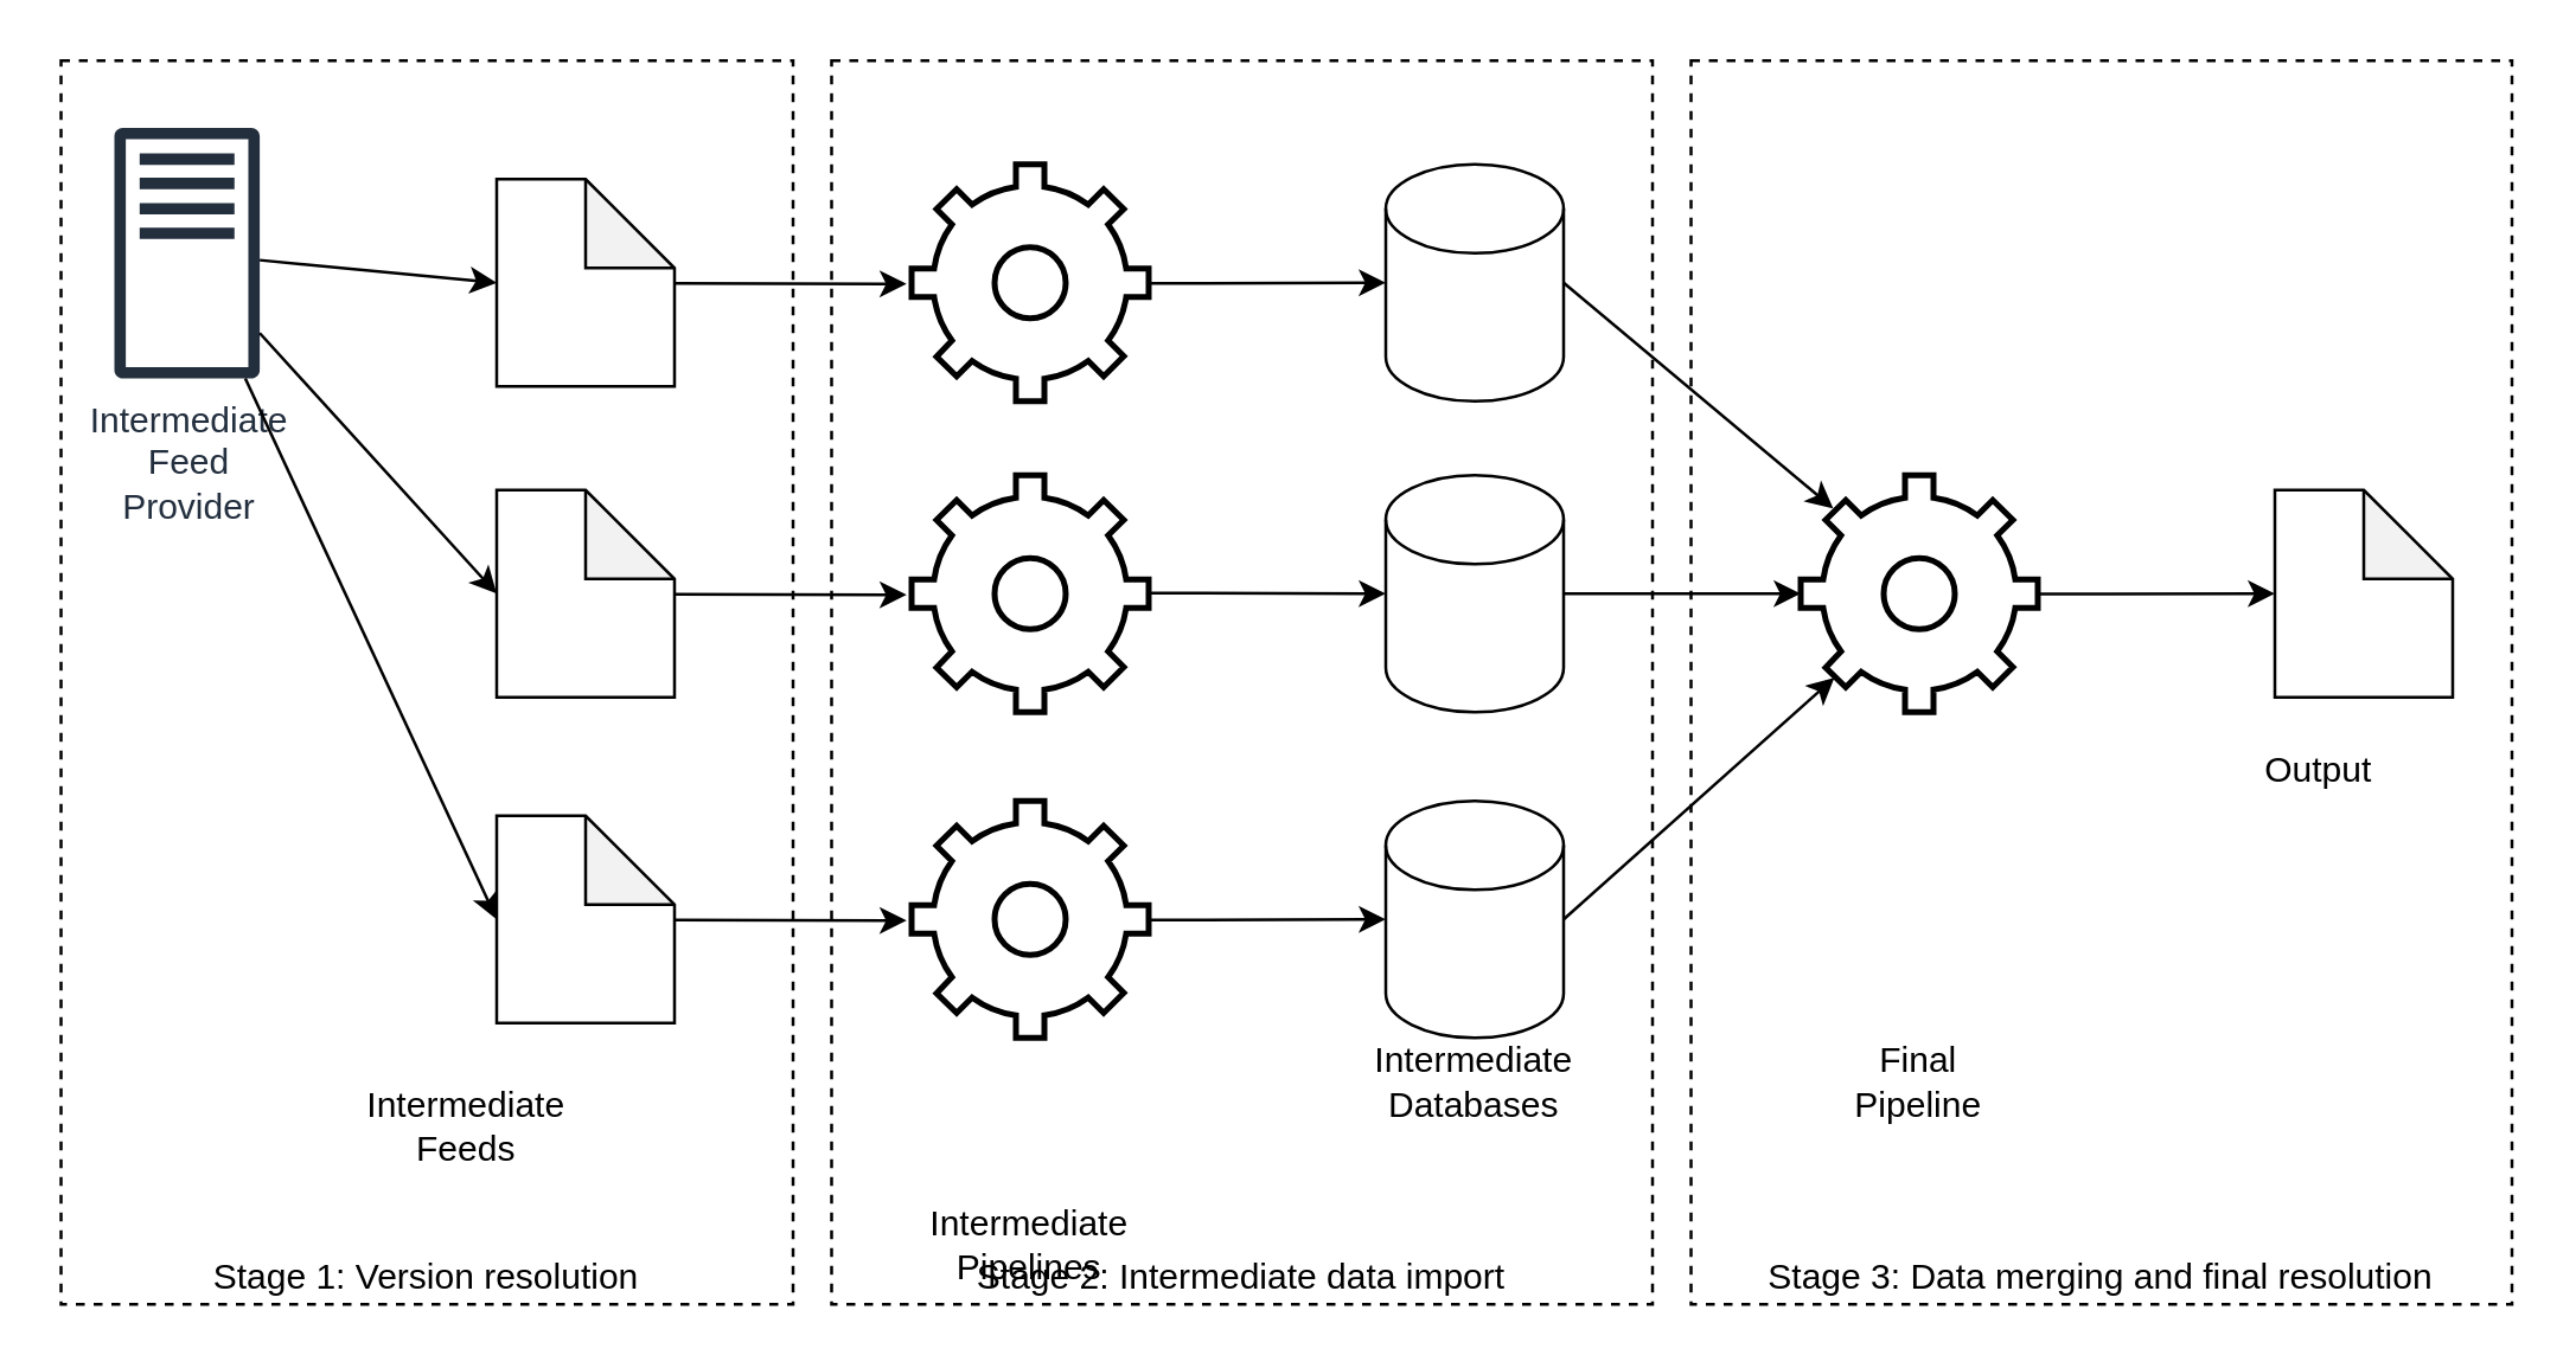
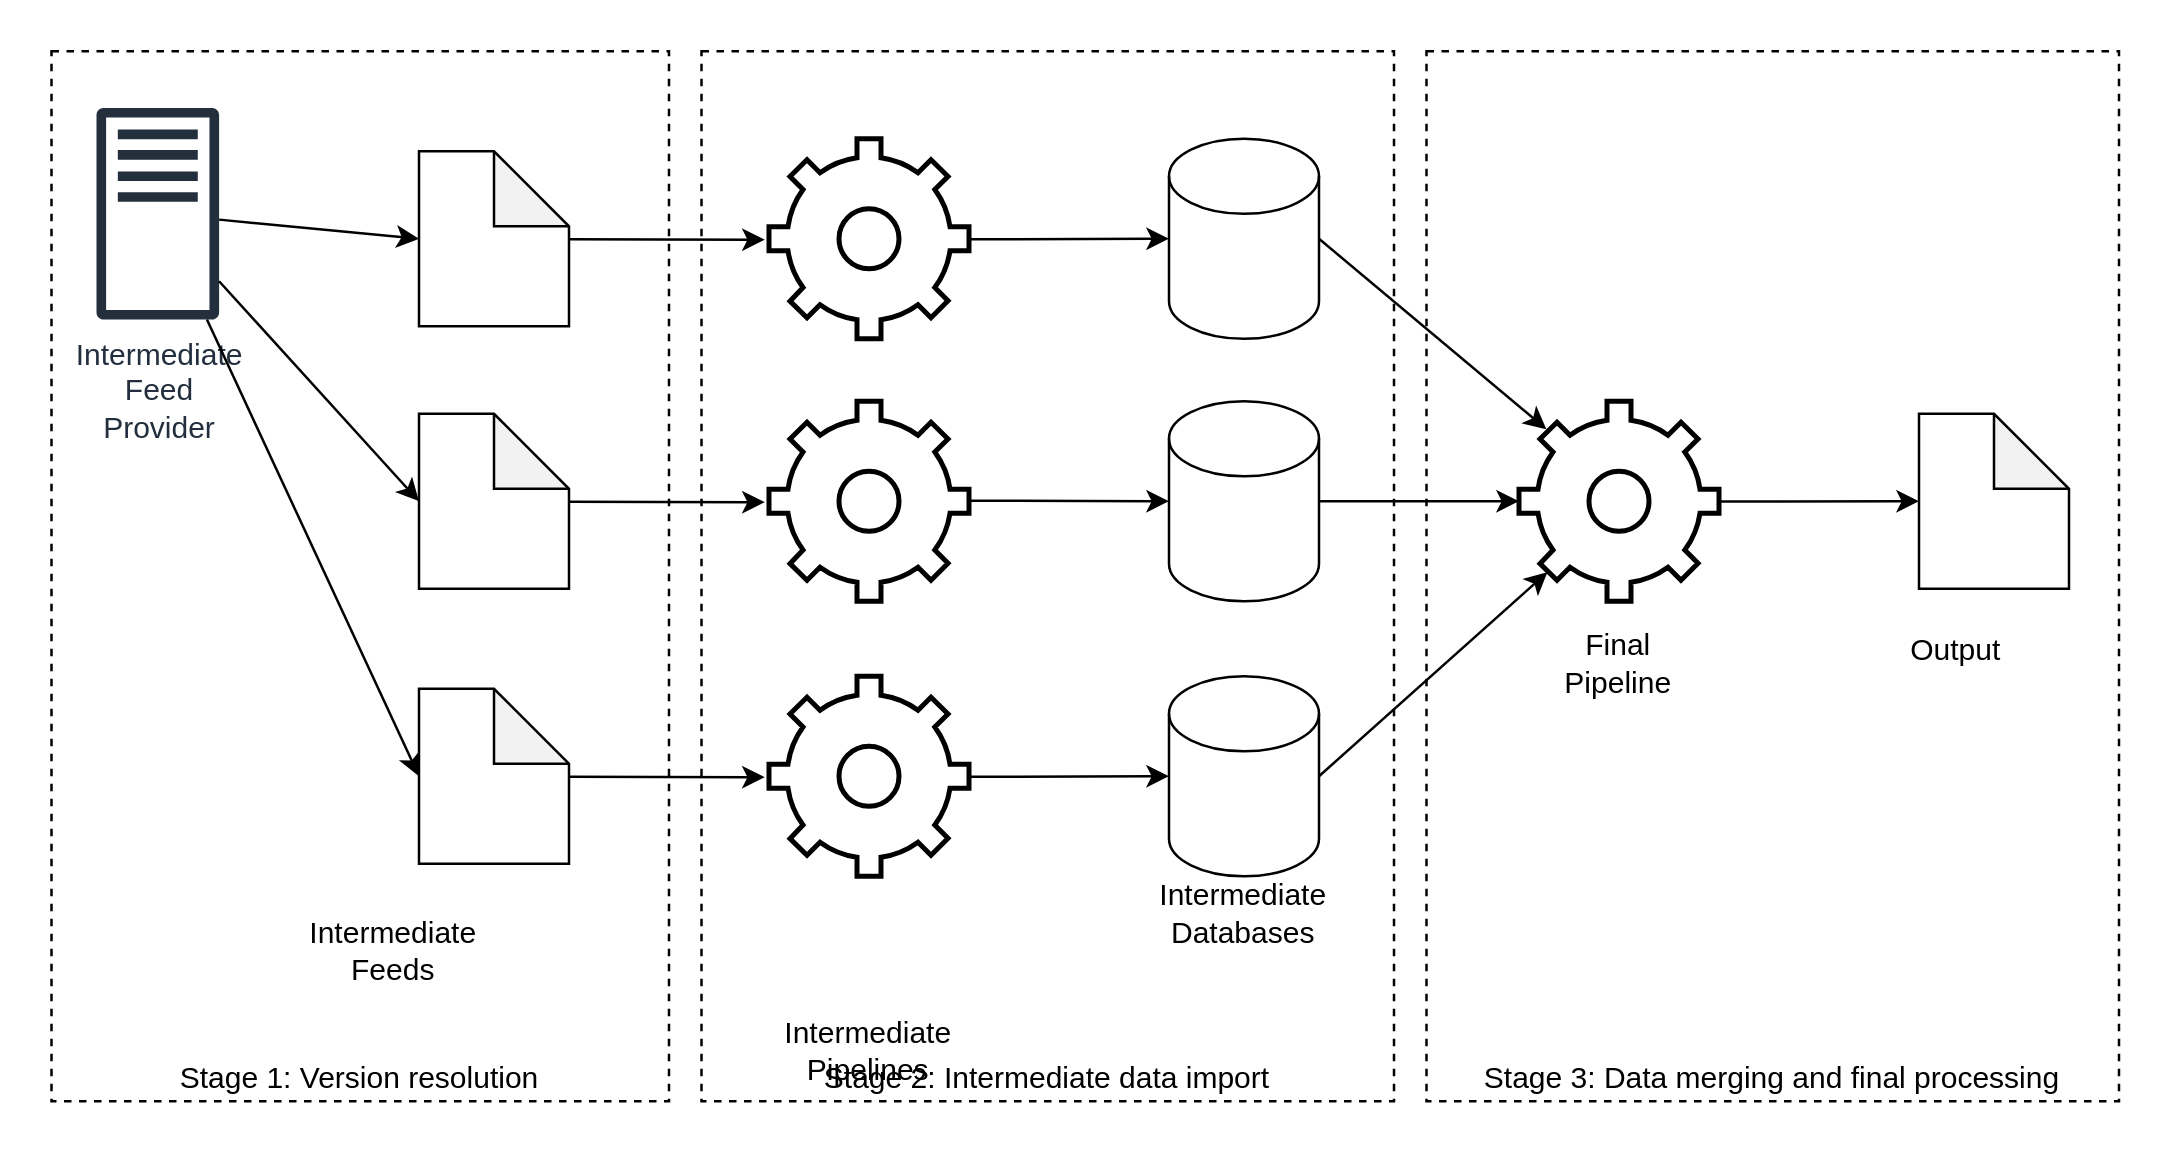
  <mxCell id="0" />
  <mxCell id="1" parent="0" />
- <mxCell id="2" value="Stage 3: Data merging and final resolution" style="rounded=0;whiteSpace=wrap;html=1;fillColor=none;dashed=1;verticalAlign=bottom;" parent="1" vertex="1"><mxGeometry x="570" width="277" height="420" as="geometry" y="20" /></mxCell>
+ <mxCell id="2" value="Stage 3: Data merging and final processing" style="rounded=0;whiteSpace=wrap;html=1;fillColor=none;dashed=1;verticalAlign=bottom;" parent="1" vertex="1"><mxGeometry x="570" width="277" height="420" as="geometry" y="20" /></mxCell>
  <mxCell id="3" value="Stage 2: Intermediate data import" style="rounded=0;whiteSpace=wrap;html=1;fillColor=none;dashed=1;verticalAlign=bottom;" parent="1" vertex="1"><mxGeometry x="280" width="277" height="420" as="geometry" y="20" /></mxCell>
  <mxCell id="4" value="Stage 1: Version resolution" style="rounded=0;whiteSpace=wrap;html=1;fillColor=none;dashed=1;verticalAlign=bottom;" parent="1" vertex="1"><mxGeometry x="20" width="247" height="420" as="geometry" y="20" /></mxCell>
  <mxCell id="5" value="" style="shape=note;whiteSpace=wrap;html=1;backgroundOutline=1;darkOpacity=0.05;" parent="1" vertex="1"><mxGeometry x="167" y="60" width="60" height="70" as="geometry" /></mxCell>
  <mxCell id="6" value="" style="html=1;verticalLabelPosition=bottom;align=center;labelBackgroundColor=#ffffff;verticalAlign=top;strokeWidth=2;strokeColor=#000000;shadow=0;dashed=0;shape=mxgraph.ios7.icons.settings;" parent="1" vertex="1"><mxGeometry x="307" y="55" width="80" height="80" as="geometry" /></mxCell>
  <mxCell id="7" value="" style="endArrow=classic;html=1;rounded=0;exitX=1.004;exitY=0.503;exitDx=0;exitDy=0;exitPerimeter=0;entryX=-0.021;entryY=0.505;entryDx=0;entryDy=0;entryPerimeter=0;" parent="1" source="5" target="6" edge="1"><mxGeometry width="50" height="50" relative="1" as="geometry"><mxPoint x="217" y="200" as="sourcePoint" /><mxPoint x="267" y="150" as="targetPoint" /></mxGeometry></mxCell>
  <mxCell id="8" value="" style="shape=note;whiteSpace=wrap;html=1;backgroundOutline=1;darkOpacity=0.05;" parent="1" vertex="1"><mxGeometry x="167" y="165" width="60" height="70" as="geometry" /></mxCell>
  <mxCell id="9" value="" style="html=1;verticalLabelPosition=bottom;align=center;labelBackgroundColor=#ffffff;verticalAlign=top;strokeWidth=2;strokeColor=#000000;shadow=0;dashed=0;shape=mxgraph.ios7.icons.settings;" parent="1" vertex="1"><mxGeometry x="307" y="160" width="80" height="80" as="geometry" /></mxCell>
  <mxCell id="10" value="" style="endArrow=classic;html=1;rounded=0;exitX=1.004;exitY=0.503;exitDx=0;exitDy=0;exitPerimeter=0;entryX=-0.021;entryY=0.505;entryDx=0;entryDy=0;entryPerimeter=0;" parent="1" source="8" target="9" edge="1"><mxGeometry width="50" height="50" relative="1" as="geometry"><mxPoint x="217" y="305" as="sourcePoint" /><mxPoint x="267" y="255" as="targetPoint" /></mxGeometry></mxCell>
  <mxCell id="11" value="" style="shape=note;whiteSpace=wrap;html=1;backgroundOutline=1;darkOpacity=0.05;" parent="1" vertex="1"><mxGeometry x="167" y="275" width="60" height="70" as="geometry" /></mxCell>
  <mxCell id="12" value="" style="html=1;verticalLabelPosition=bottom;align=center;labelBackgroundColor=#ffffff;verticalAlign=top;strokeWidth=2;strokeColor=#000000;shadow=0;dashed=0;shape=mxgraph.ios7.icons.settings;" parent="1" vertex="1"><mxGeometry x="307" y="270" width="80" height="80" as="geometry" /></mxCell>
  <mxCell id="13" value="" style="endArrow=classic;html=1;rounded=0;exitX=1.004;exitY=0.503;exitDx=0;exitDy=0;exitPerimeter=0;entryX=-0.021;entryY=0.505;entryDx=0;entryDy=0;entryPerimeter=0;" parent="1" source="11" target="12" edge="1"><mxGeometry width="50" height="50" relative="1" as="geometry"><mxPoint x="217" y="415" as="sourcePoint" /><mxPoint x="267" y="365" as="targetPoint" /></mxGeometry></mxCell>
  <mxCell id="14" value="" style="shape=cylinder3;whiteSpace=wrap;html=1;boundedLbl=1;backgroundOutline=1;size=15;" parent="1" vertex="1"><mxGeometry x="467" y="55" width="60" height="80" as="geometry" /></mxCell>
  <mxCell id="15" value="" style="endArrow=classic;html=1;rounded=0;entryX=0;entryY=0.5;entryDx=0;entryDy=0;entryPerimeter=0;exitX=1.002;exitY=0.503;exitDx=0;exitDy=0;exitPerimeter=0;" parent="1" source="6" target="14" edge="1"><mxGeometry width="50" height="50" relative="1" as="geometry"><mxPoint x="417" y="120" as="sourcePoint" /><mxPoint x="315" y="105" as="targetPoint" /></mxGeometry></mxCell>
  <mxCell id="16" value="" style="shape=cylinder3;whiteSpace=wrap;html=1;boundedLbl=1;backgroundOutline=1;size=15;" parent="1" vertex="1"><mxGeometry x="467" y="160" width="60" height="80" as="geometry" /></mxCell>
  <mxCell id="17" value="" style="endArrow=classic;html=1;rounded=0;entryX=0;entryY=0.5;entryDx=0;entryDy=0;entryPerimeter=0;exitX=0.999;exitY=0.497;exitDx=0;exitDy=0;exitPerimeter=0;" parent="1" source="9" target="16" edge="1"><mxGeometry width="50" height="50" relative="1" as="geometry"><mxPoint x="397" y="200" as="sourcePoint" /><mxPoint x="315" y="210" as="targetPoint" /></mxGeometry></mxCell>
  <mxCell id="18" value="" style="shape=cylinder3;whiteSpace=wrap;html=1;boundedLbl=1;backgroundOutline=1;size=15;" parent="1" vertex="1"><mxGeometry x="467" y="270" width="60" height="80" as="geometry" /></mxCell>
  <mxCell id="19" value="" style="endArrow=classic;html=1;rounded=0;entryX=0;entryY=0.5;entryDx=0;entryDy=0;entryPerimeter=0;exitX=1.005;exitY=0.503;exitDx=0;exitDy=0;exitPerimeter=0;" parent="1" source="12" target="18" edge="1"><mxGeometry width="50" height="50" relative="1" as="geometry"><mxPoint x="397" y="310" as="sourcePoint" /><mxPoint x="315" y="320" as="targetPoint" /></mxGeometry></mxCell>
  <mxCell id="20" value="" style="html=1;verticalLabelPosition=bottom;align=center;labelBackgroundColor=#ffffff;verticalAlign=top;strokeWidth=2;strokeColor=#000000;shadow=0;dashed=0;shape=mxgraph.ios7.icons.settings;" parent="1" vertex="1"><mxGeometry x="607" y="160" width="80" height="80" as="geometry" /></mxCell>
  <mxCell id="21" value="" style="shape=note;whiteSpace=wrap;html=1;backgroundOutline=1;darkOpacity=0.05;" parent="1" vertex="1"><mxGeometry x="767" y="165" width="60" height="70" as="geometry" /></mxCell>
  <mxCell id="22" value="" style="endArrow=classic;html=1;rounded=0;entryX=0;entryY=0.5;entryDx=0;entryDy=0;entryPerimeter=0;exitX=0.994;exitY=0.501;exitDx=0;exitDy=0;exitPerimeter=0;" parent="1" source="20" target="21" edge="1"><mxGeometry width="50" height="50" relative="1" as="geometry"><mxPoint x="397" y="210" as="sourcePoint" /><mxPoint x="477" y="210" as="targetPoint" /></mxGeometry></mxCell>
  <mxCell id="23" value="" style="endArrow=classic;html=1;rounded=0;entryX=0.137;entryY=0.14;entryDx=0;entryDy=0;entryPerimeter=0;exitX=1;exitY=0.5;exitDx=0;exitDy=0;exitPerimeter=0;" parent="1" source="14" target="20" edge="1"><mxGeometry width="50" height="50" relative="1" as="geometry"><mxPoint x="697" y="210" as="sourcePoint" /><mxPoint x="777" y="210" as="targetPoint" /></mxGeometry></mxCell>
  <mxCell id="24" value="" style="endArrow=classic;html=1;rounded=0;entryX=0.142;entryY=0.855;entryDx=0;entryDy=0;entryPerimeter=0;exitX=1;exitY=0.5;exitDx=0;exitDy=0;exitPerimeter=0;" parent="1" source="18" target="20" edge="1"><mxGeometry width="50" height="50" relative="1" as="geometry"><mxPoint x="707" y="220" as="sourcePoint" /><mxPoint x="787" y="220" as="targetPoint" /></mxGeometry></mxCell>
  <mxCell id="25" value="" style="endArrow=classic;html=1;rounded=0;exitX=1;exitY=0.5;exitDx=0;exitDy=0;exitPerimeter=0;" parent="1" source="16" target="20" edge="1"><mxGeometry width="50" height="50" relative="1" as="geometry"><mxPoint x="717" y="230" as="sourcePoint" /><mxPoint x="797" y="230" as="targetPoint" /></mxGeometry></mxCell>
  <mxCell id="26" value="Intermediate&lt;br&gt;Feed&lt;br&gt;Provider" style="sketch=0;outlineConnect=0;fontColor=#232F3E;gradientColor=none;fillColor=#232F3D;strokeColor=none;dashed=0;verticalLabelPosition=bottom;verticalAlign=top;align=center;html=1;fontSize=12;fontStyle=0;aspect=fixed;pointerEvents=1;shape=mxgraph.aws4.traditional_server;strokeWidth=1;" parent="1" vertex="1"><mxGeometry x="38" y="42.5" width="49.04" height="85" as="geometry" /></mxCell>
  <mxCell id="27" value="" style="endArrow=classic;html=1;rounded=0;entryX=0;entryY=0.5;entryDx=0;entryDy=0;entryPerimeter=0;" parent="1" source="26" target="5" edge="1"><mxGeometry width="50" height="50" relative="1" as="geometry"><mxPoint x="107" y="170" as="sourcePoint" /><mxPoint x="315" y="210" as="targetPoint" /></mxGeometry></mxCell>
  <mxCell id="28" value="" style="endArrow=classic;html=1;rounded=0;entryX=0;entryY=0.5;entryDx=0;entryDy=0;entryPerimeter=0;" parent="1" source="26" target="8" edge="1"><mxGeometry width="50" height="50" relative="1" as="geometry"><mxPoint x="117" y="200" as="sourcePoint" /><mxPoint x="325" y="220" as="targetPoint" /></mxGeometry></mxCell>
  <mxCell id="29" value="" style="endArrow=classic;html=1;rounded=0;entryX=0;entryY=0.5;entryDx=0;entryDy=0;entryPerimeter=0;" parent="1" source="26" target="11" edge="1"><mxGeometry width="50" height="50" relative="1" as="geometry"><mxPoint x="107" y="230" as="sourcePoint" /><mxPoint x="335" y="230" as="targetPoint" /></mxGeometry></mxCell>
  <mxCell id="30" value="Intermediate&lt;br&gt;Feeds" style="text;html=1;strokeColor=none;fillColor=none;align=center;verticalAlign=middle;whiteSpace=wrap;rounded=0;" parent="1" vertex="1"><mxGeometry x="117" y="365" width="80" height="30" as="geometry" /></mxCell>
  <mxCell id="31" value="Intermediate&lt;br&gt;Pipelines" style="text;html=1;strokeColor=none;fillColor=none;align=center;verticalAlign=middle;whiteSpace=wrap;rounded=0;" parent="1" vertex="1"><mxGeometry x="307" y="405" width="80" height="30" as="geometry" /></mxCell>
  <mxCell id="32" value="Intermediate&lt;br&gt;Databases" style="text;html=1;strokeColor=none;fillColor=none;align=center;verticalAlign=middle;whiteSpace=wrap;rounded=0;" parent="1" vertex="1"><mxGeometry x="457" y="345" width="80" height="40" as="geometry" /></mxCell>
- <mxCell id="33" value="Final&lt;br&gt;Pipeline" style="text;html=1;strokeColor=none;fillColor=none;align=center;verticalAlign=middle;whiteSpace=wrap;rounded=0;" parent="1" vertex="1"><mxGeometry x="607" y="350" width="80" height="30" as="geometry" /></mxCell>
+ <mxCell id="33" value="Final&lt;br&gt;Pipeline" style="text;html=1;strokeColor=none;fillColor=none;align=center;verticalAlign=middle;whiteSpace=wrap;rounded=0;" parent="1" vertex="1"><mxGeometry x="607" y="250" width="80" height="30" as="geometry" /></mxCell>
  <mxCell id="34" value="Output" style="text;html=1;strokeColor=none;fillColor=none;align=center;verticalAlign=middle;whiteSpace=wrap;rounded=0;" parent="1" vertex="1"><mxGeometry x="742" y="250" width="80" height="20" as="geometry" /></mxCell>
